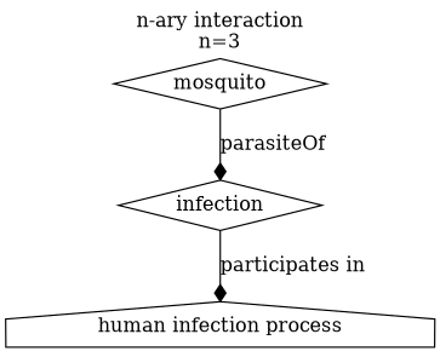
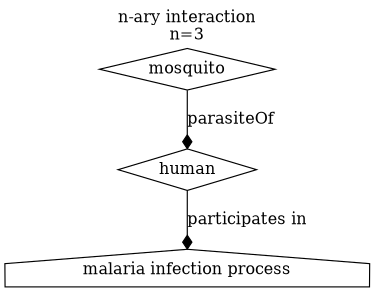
  digraph {
    label="n-ary interaction\nn=3"
    labelloc=t
    node [shape=diamond]
    edge [arrowhead=diamond]
    n1 [label=mosquito]
-   n2 [label=infection]
-   n3 [label="human infection process" shape=house]
+   n2 [label=human]
+   n3 [label="malaria infection process" shape=house]
    n1 -> n2 [label=parasiteOf]
    n2 -> n3 [label="participates in"]
  }
